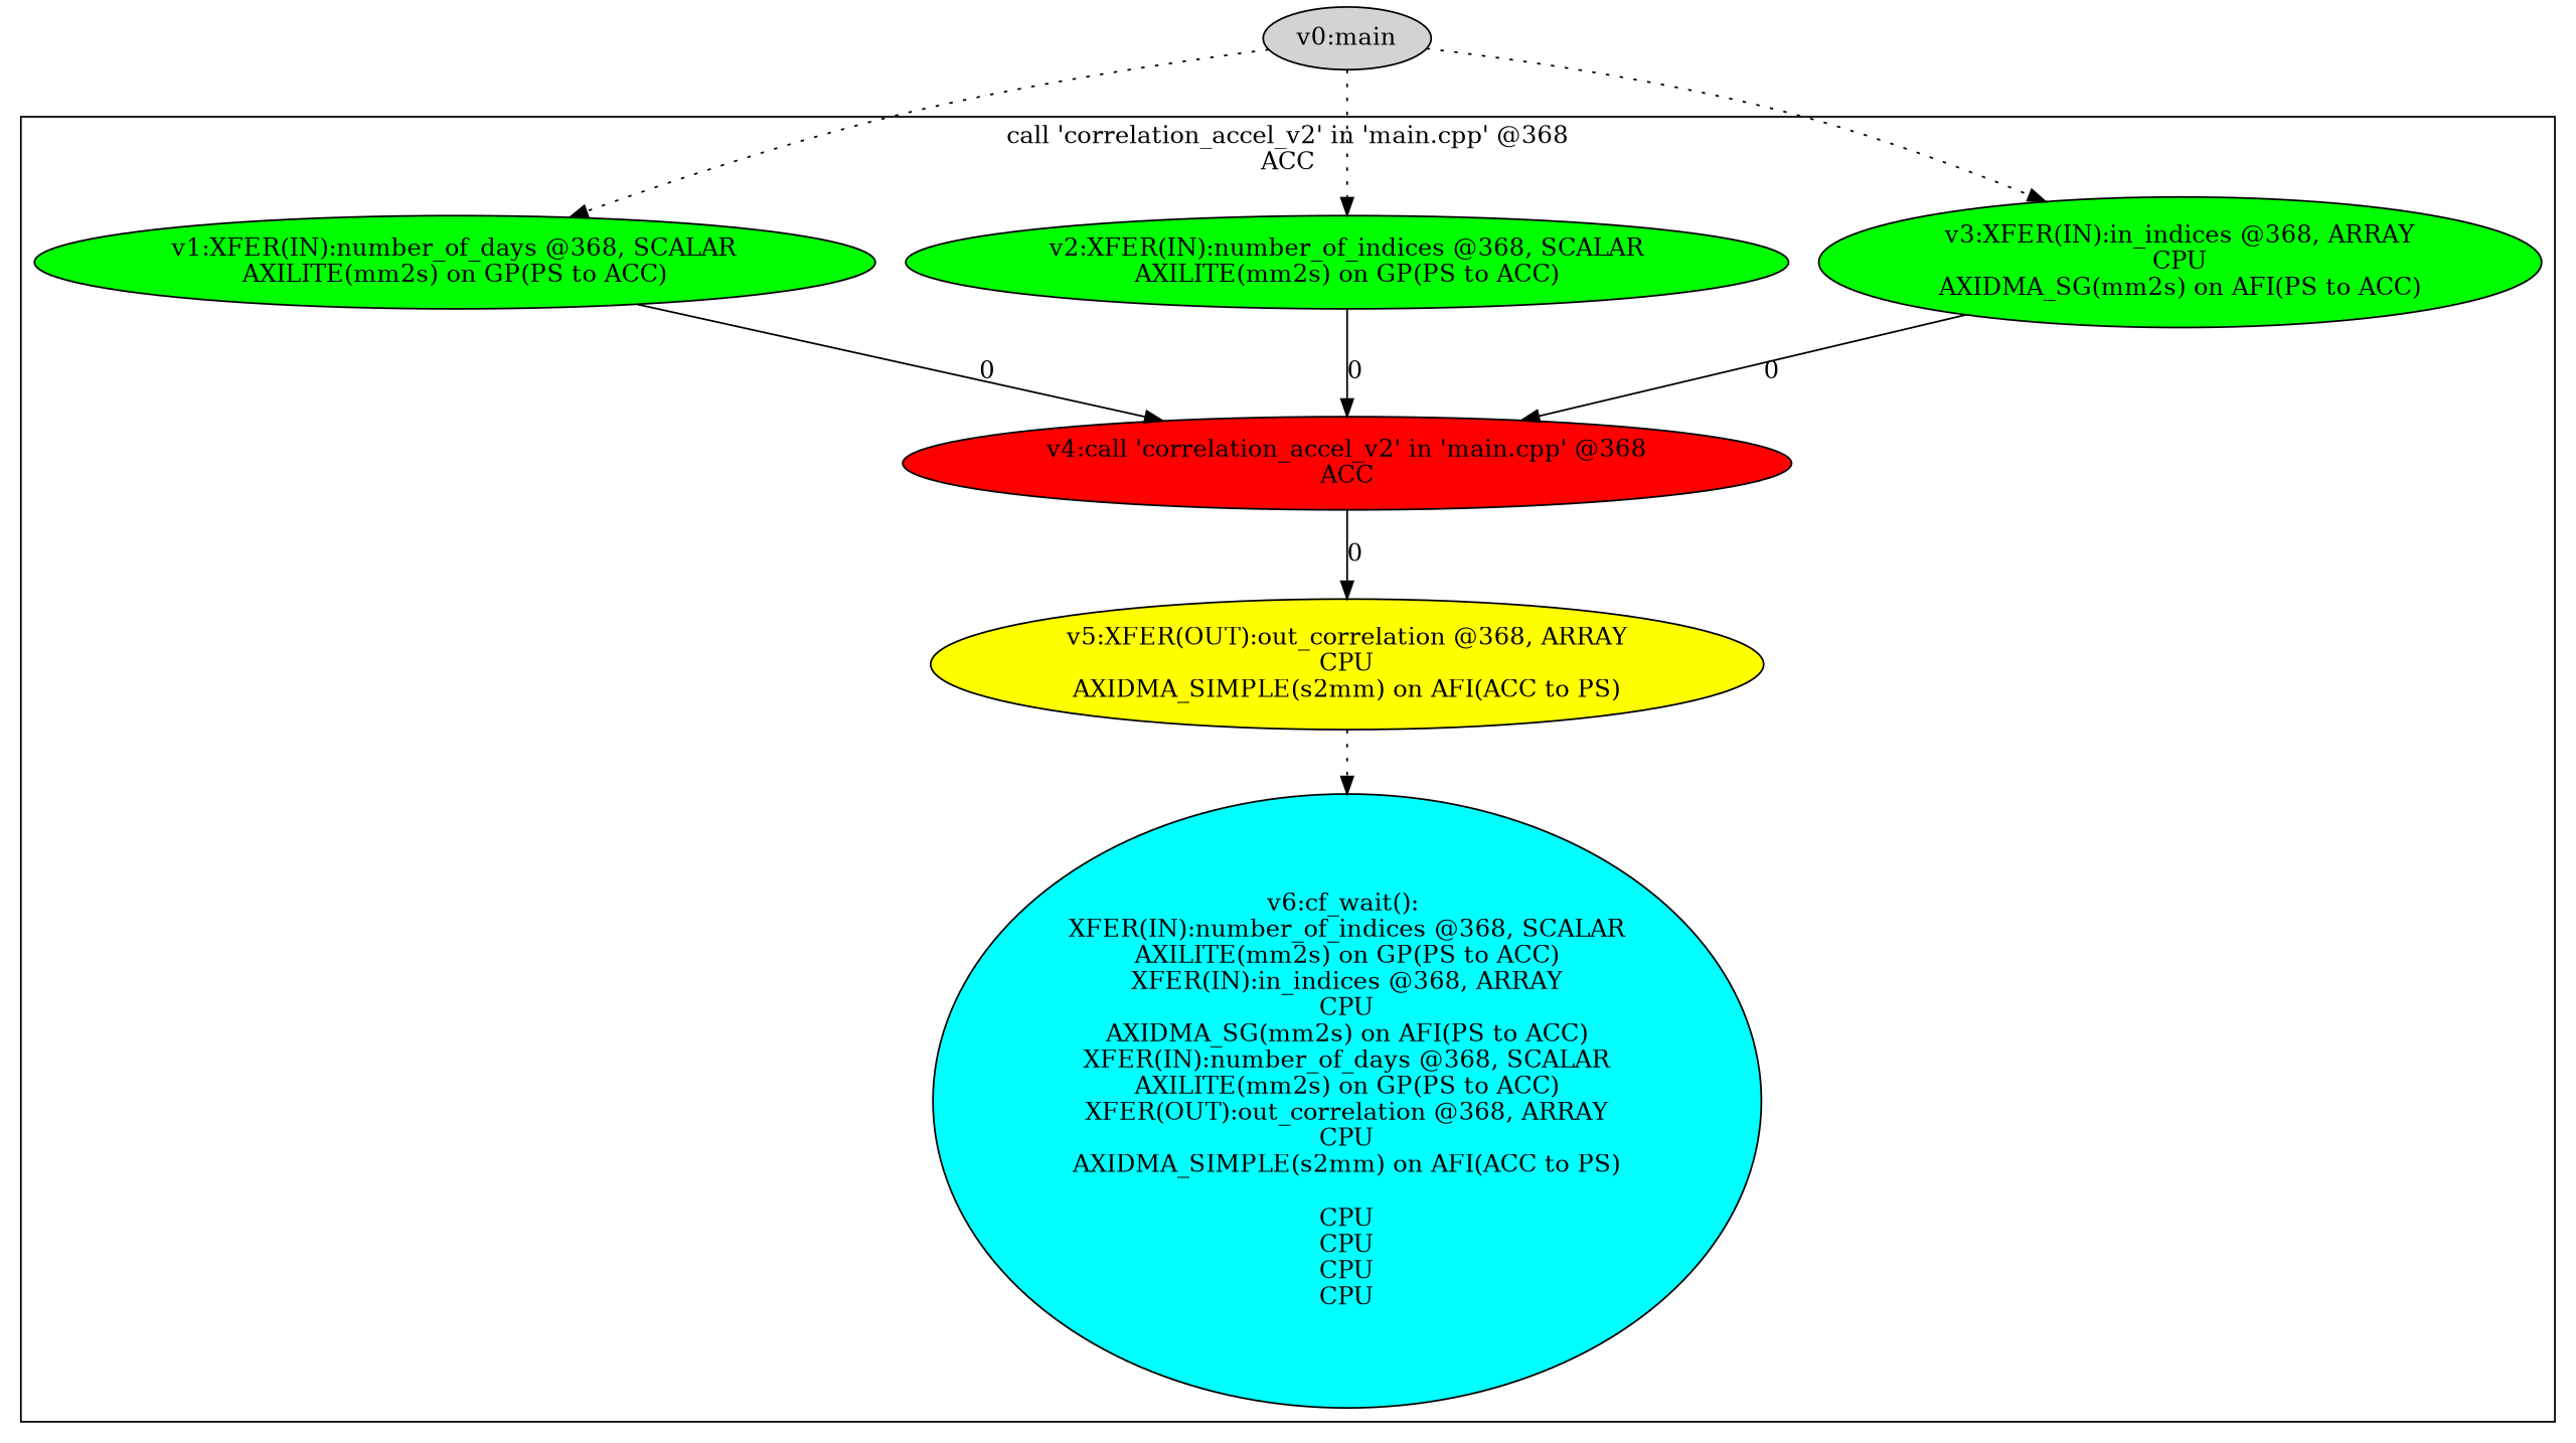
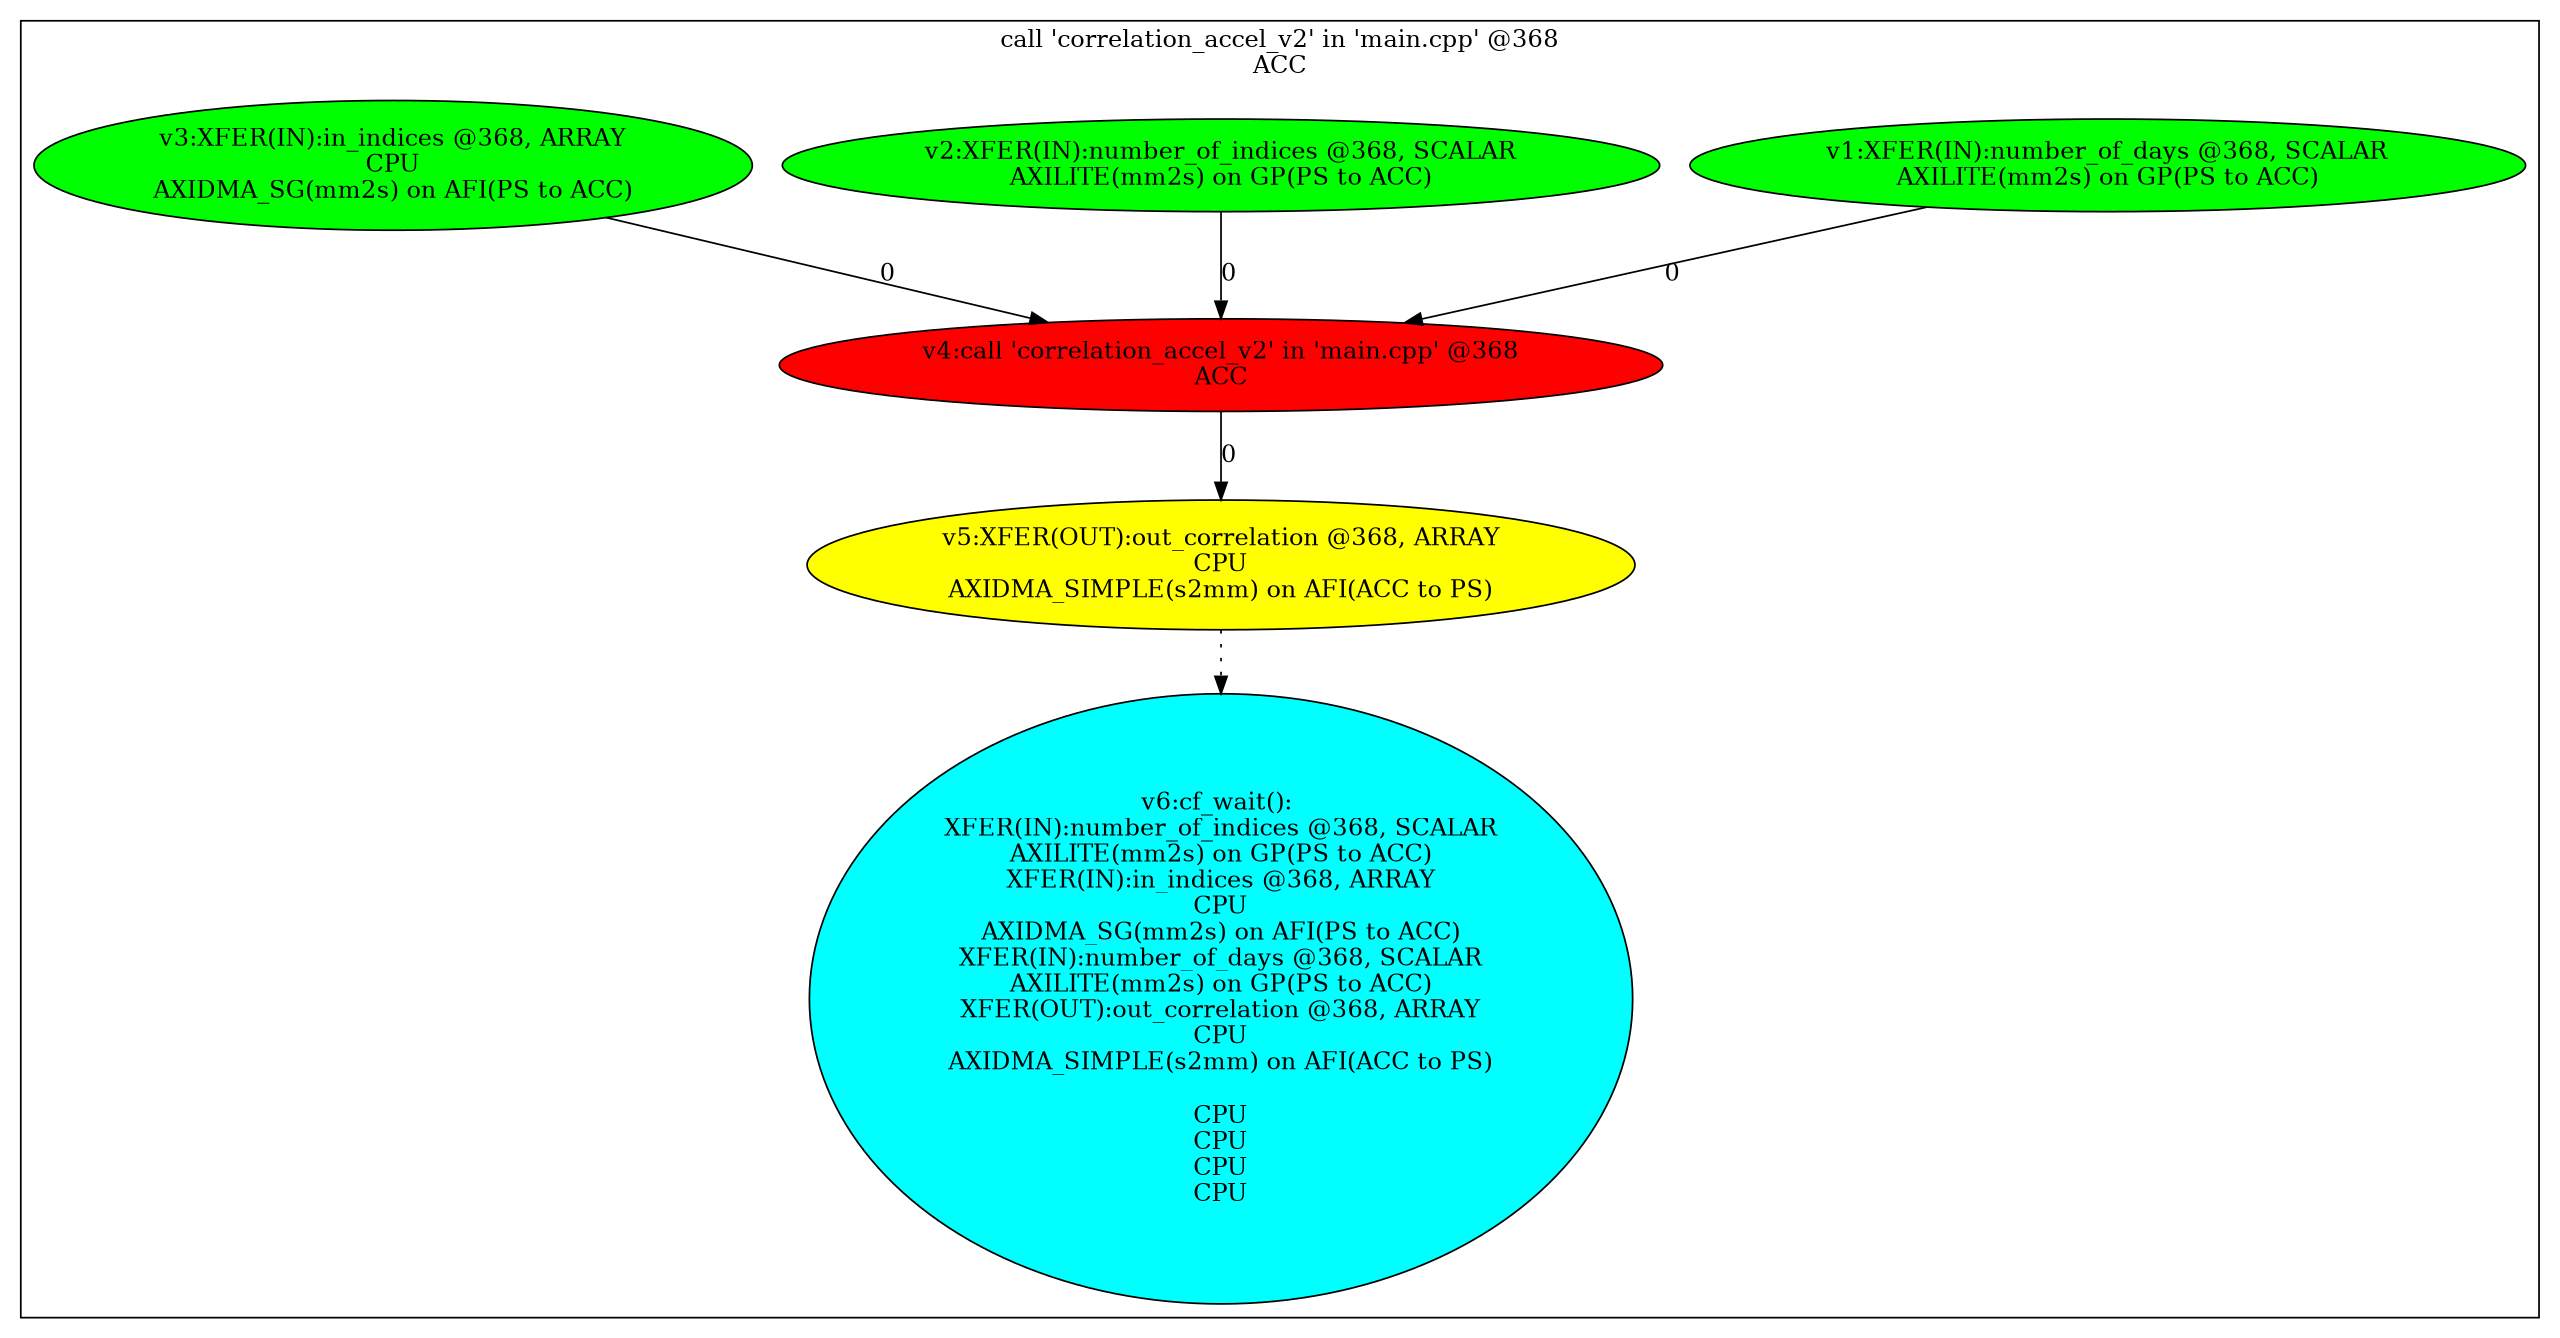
  digraph {
    node [fillcolor=green style=filled]
    n1 [label="v1:XFER(IN):number_of_days @368, SCALAR\nAXILITE(mm2s) on GP(PS to ACC)\n"]
    n2 [label="v2:XFER(IN):number_of_indices @368, SCALAR\nAXILITE(mm2s) on GP(PS to ACC)\n"]
    n3 [label="v3:XFER(IN):in_indices @368, ARRAY\nCPU\nAXIDMA_SG(mm2s) on AFI(PS to ACC)\n"]
    n4 [fillcolor=red label="v4:call 'correlation_accel_v2' in 'main.cpp' @368\nACC\n"]
    n5 [fillcolor=yellow label="v5:XFER(OUT):out_correlation @368, ARRAY\nCPU\nAXIDMA_SIMPLE(s2mm) on AFI(ACC to PS)\n"]
    n6 [fillcolor=cyan label="v6:cf_wait(): \nXFER(IN):number_of_indices @368, SCALAR\nAXILITE(mm2s) on GP(PS to ACC)\nXFER(IN):in_indices @368, ARRAY\nCPU\nAXIDMA_SG(mm2s) on AFI(PS to ACC)\nXFER(IN):number_of_days @368, SCALAR\nAXILITE(mm2s) on GP(PS to ACC)\nXFER(OUT):out_correlation @368, ARRAY\nCPU\nAXIDMA_SIMPLE(s2mm) on AFI(ACC to PS)\n\nCPU\nCPU\nCPU\nCPU\n"]
-   n7 [label="v0:main" fillcolor=""]
    subgraph cluster_1 {
      label="call 'correlation_accel_v2' in 'main.cpp' @368\nACC\n"
      n1
      n2
      n3
      n4
      n5
      n6
    }
    n1 -> n4 [label=0]
    n2 -> n4 [label=0]
    n3 -> n4 [label=0]
    n4 -> n5 [label=0]
    n5 -> n6 [style=dotted]
-   n7 -> n1 [style=dotted]
-   n7 -> n2 [style=dotted]
-   n7 -> n3 [style=dotted]
  }
